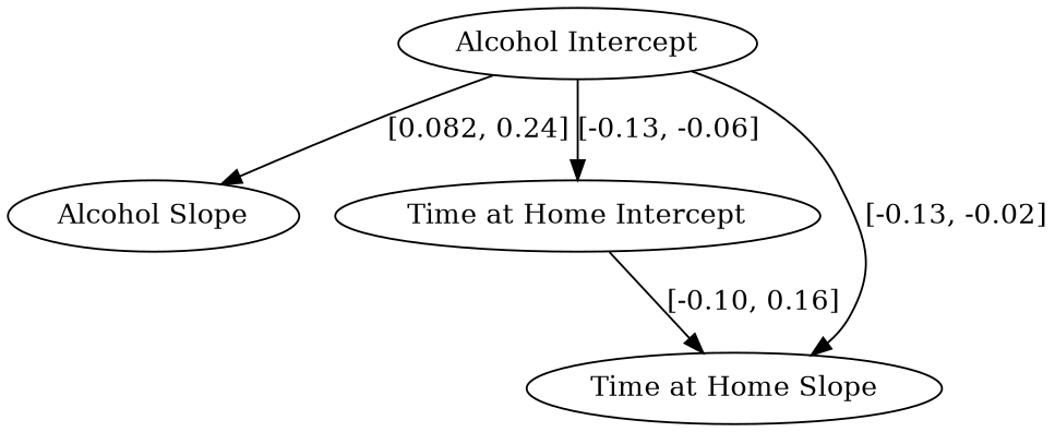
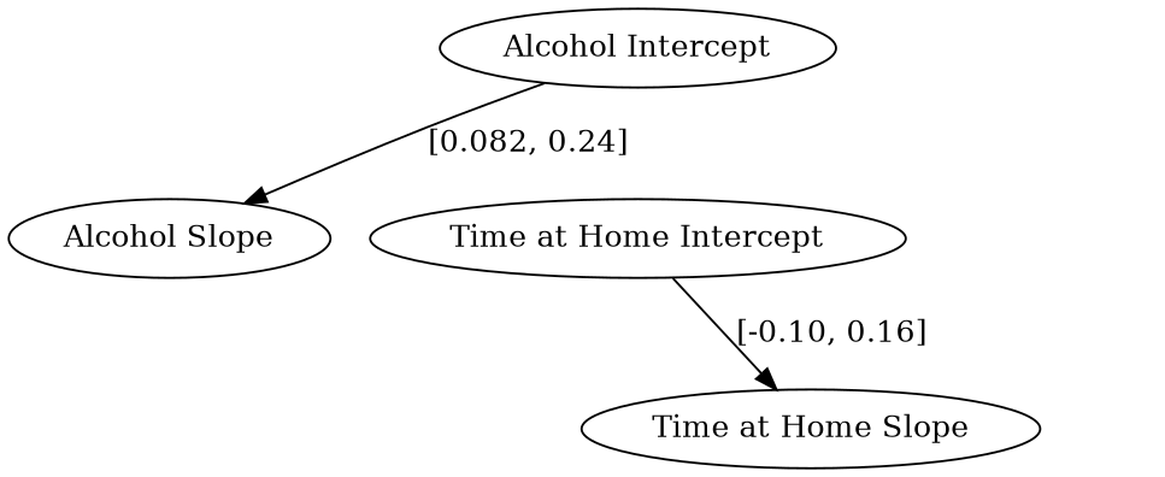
  digraph {
    n1 [label="Alcohol Intercept"]
    n2 [label="Alcohol Slope"]
    n3 [label="Time at Home Intercept"]
    n4 [label="Time at Home Slope"]
    n1 -> n2 [label="[0.082, 0.24]"]
-   n1 -> n3 [label="[-0.13, -0.06]"]
-   n1 -> n4 [label="[-0.13, -0.02]"]
    n3 -> n4 [label="[-0.10, 0.16]"]
  }
